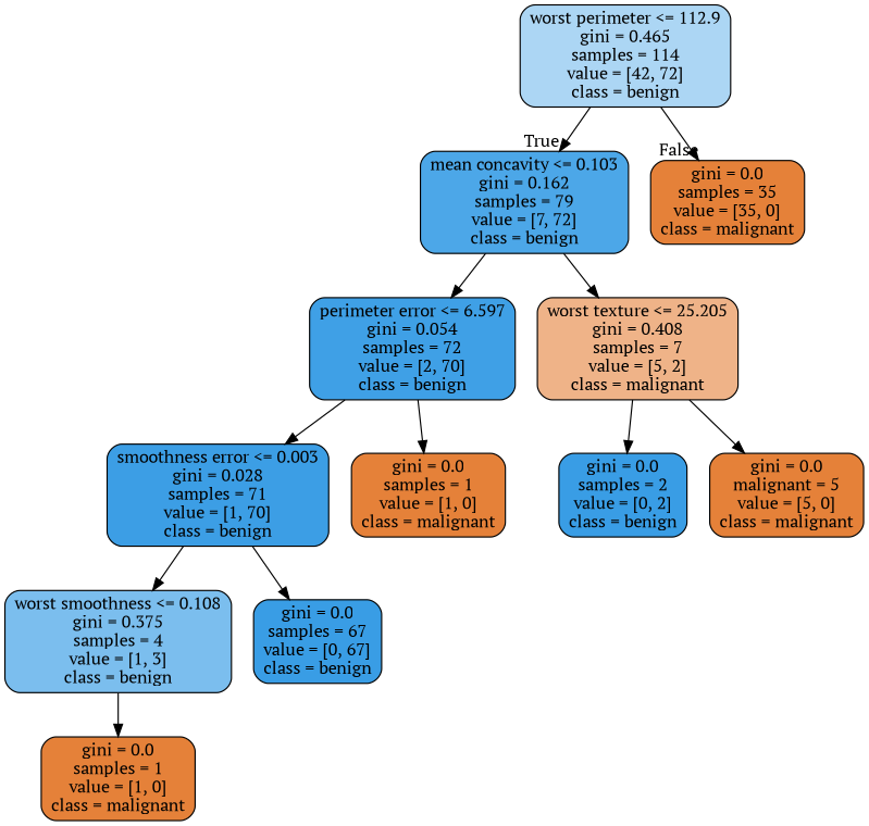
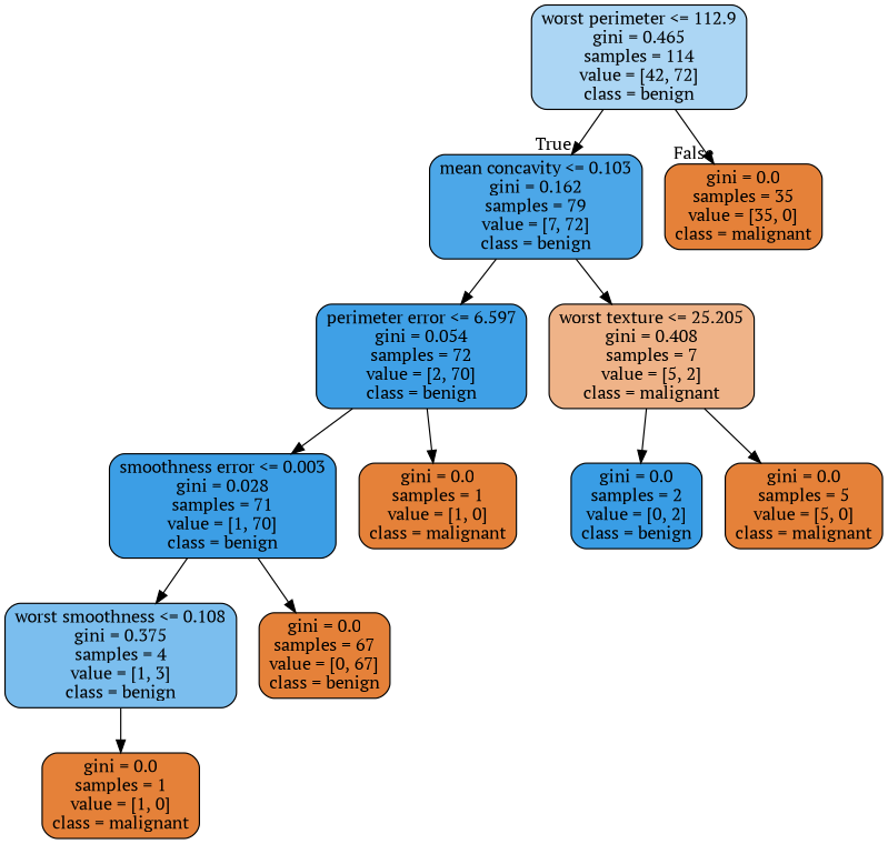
  digraph {
    fontname="PT Serif"
    node [color=black fillcolor="#e58139" fontname="PT Serif" shape=box style="filled, rounded"]
    edge [fontname="PT Serif"]
    n1 [fillcolor="#acd6f4" label="worst perimeter <= 112.9\ngini = 0.465\nsamples = 114\nvalue = [42, 72]\nclass = benign"]
    n2 [fillcolor="#4ca7e8" label="mean concavity <= 0.103\ngini = 0.162\nsamples = 79\nvalue = [7, 72]\nclass = benign"]
    n3 [label="gini = 0.0\nsamples = 35\nvalue = [35, 0]\nclass = malignant"]
    n4 [fillcolor="#3fa0e6" label="perimeter error <= 6.597\ngini = 0.054\nsamples = 72\nvalue = [2, 70]\nclass = benign"]
    n5 [fillcolor="#efb388" label="worst texture <= 25.205\ngini = 0.408\nsamples = 7\nvalue = [5, 2]\nclass = malignant"]
    n6 [fillcolor="#3c9ee5" label="smoothness error <= 0.003\ngini = 0.028\nsamples = 71\nvalue = [1, 70]\nclass = benign"]
    n7 [label="gini = 0.0\nsamples = 1\nvalue = [1, 0]\nclass = malignant"]
    n8 [fillcolor="#399de5" label="gini = 0.0\nsamples = 2\nvalue = [0, 2]\nclass = benign"]
-   n9 [label="gini = 0.0\nmalignant = 5\nvalue = [5, 0]\nclass = malignant"]
+   n9 [label="gini = 0.0\nsamples = 5\nvalue = [5, 0]\nclass = malignant"]
    n10 [fillcolor="#7bbeee" label="worst smoothness <= 0.108\ngini = 0.375\nsamples = 4\nvalue = [1, 3]\nclass = benign"]
-   n11 [fillcolor="#399de5" label="gini = 0.0\nsamples = 67\nvalue = [0, 67]\nclass = benign"]
+   n11 [label="gini = 0.0\nsamples = 67\nvalue = [0, 67]\nclass = benign"]
    n12 [label="gini = 0.0\nsamples = 1\nvalue = [1, 0]\nclass = malignant"]
    n1 -> n2 [headlabel=True labelangle=45 labeldistance=2.5]
    n1 -> n3 [headlabel=False labelangle=-45 labeldistance=2.5]
    n2 -> n4
    n2 -> n5
    n4 -> n6
    n4 -> n7
    n5 -> n8
    n5 -> n9
    n6 -> n10
    n6 -> n11
    n10 -> n12
  }
